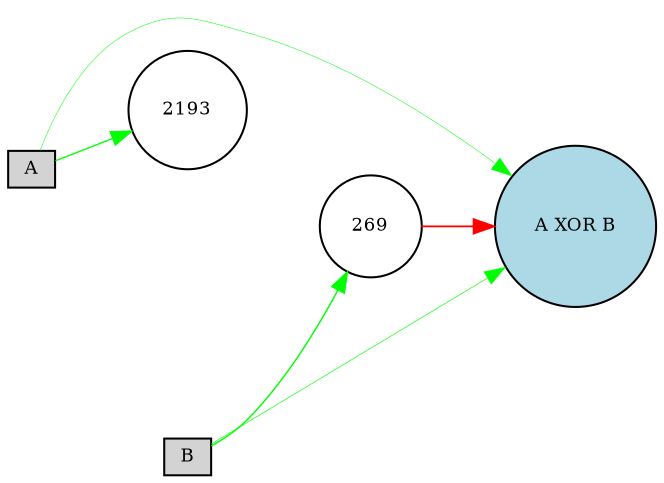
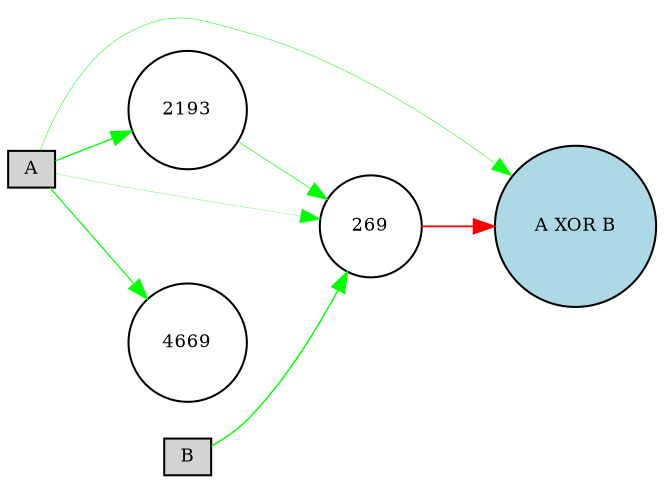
  digraph {
    rankdir=LR
    node [fillcolor=white fontsize=9 shape=circle style=filled]
    edge [color=green style=solid]
    A [fillcolor=lightgray height=0.2 shape=box width=0.2]
    2193 [height=0.2 width=0.2]
    269 [height=0.2 width=0.2]
+   4669 [height=0.2 width=0.2]
    "A XOR B" [fillcolor=lightblue height=0.2 width=0.2]
    B [fillcolor=lightgray height=0.2 shape=box width=0.2]
    A -> 2193 [penwidth=0.6514937496176968]
+   A -> 269 [penwidth=0.13317120102430674]
+   A -> 4669 [penwidth=0.6023818809941993]
    A -> "A XOR B" [penwidth=0.24731767151815562]
+   2193 -> 269 [penwidth=0.32771189473593954]
    269 -> "A XOR B" [color=red penwidth=0.9077557836886775]
    B -> 269 [penwidth=0.6907366417496882]
-   B -> "A XOR B" [penwidth=0.3121450214204171]
  }
